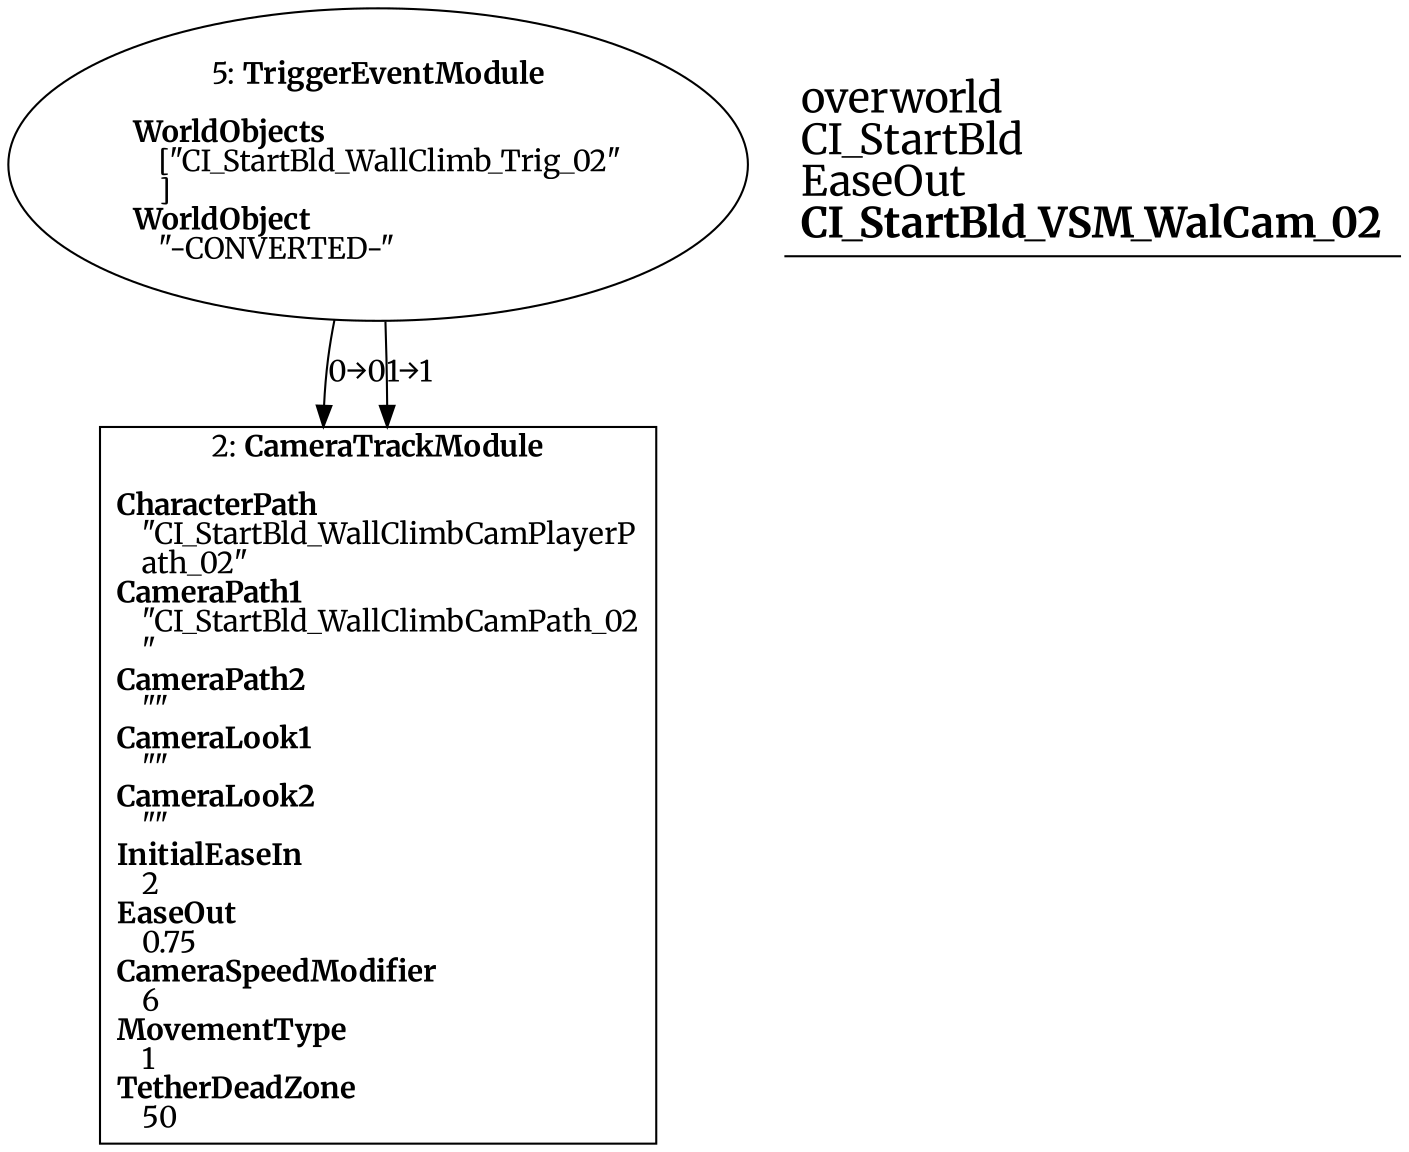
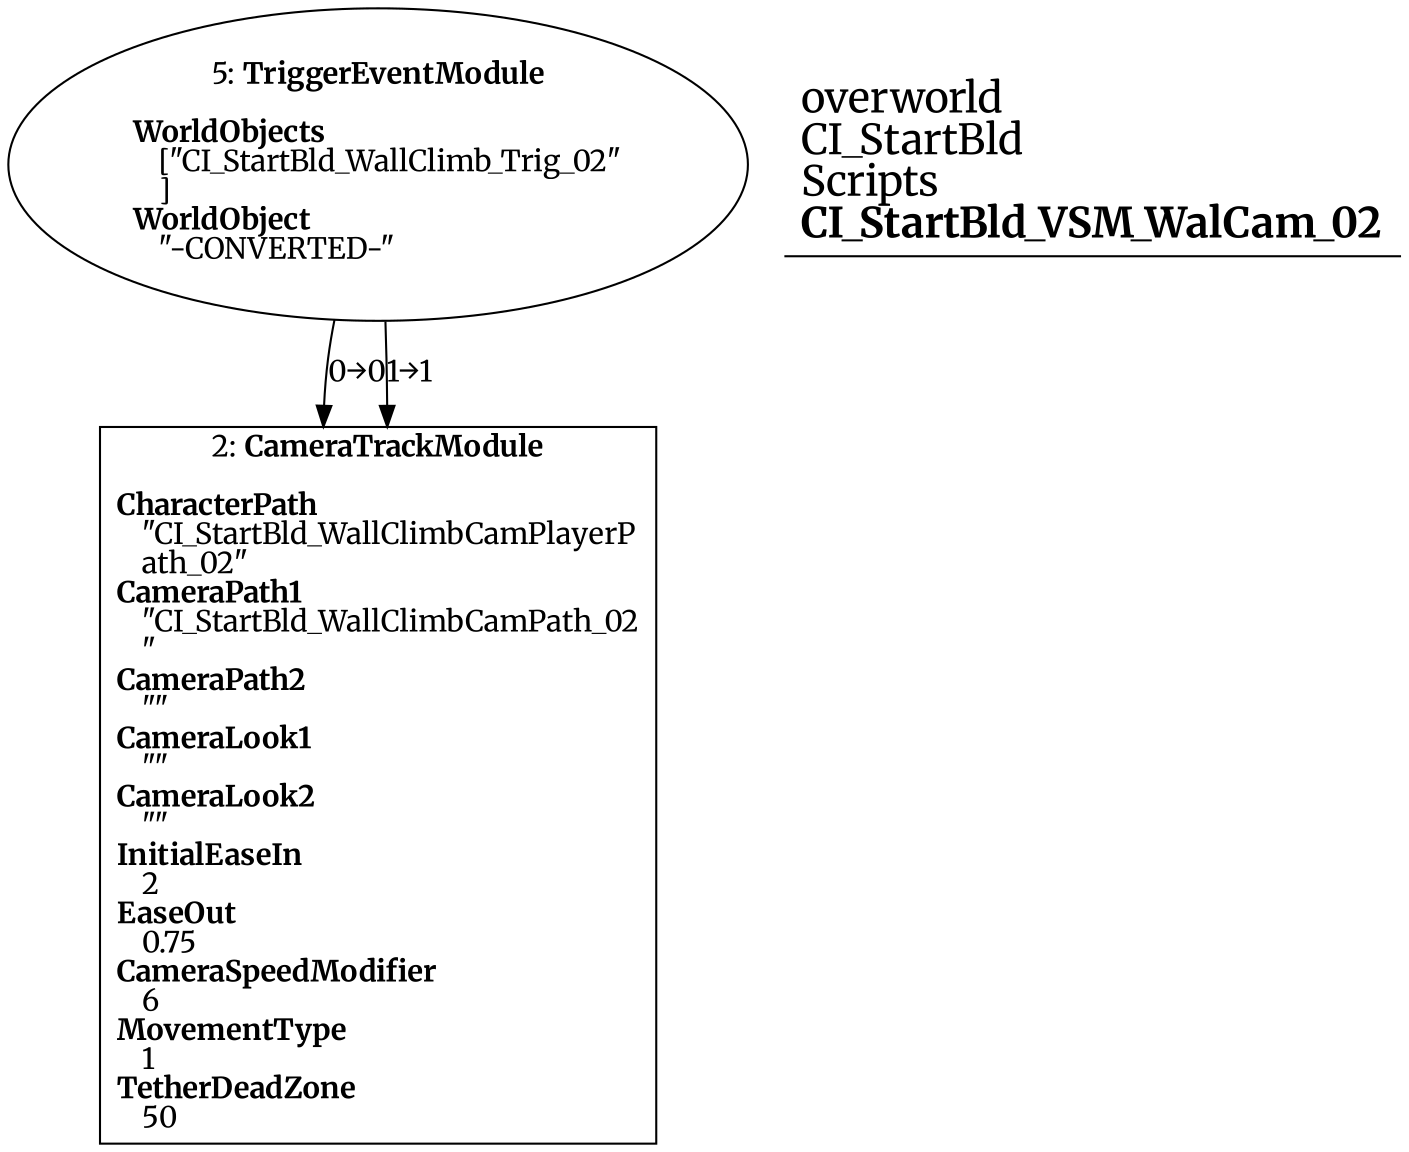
  digraph {
    fontname=Merriweather
    splines=spline
    node [fontname=Merriweather]
    edge [fontname=Merriweather]
    n1 [label=<2: <b>CameraTrackModule</b><br/><br/><b>CharacterPath</b><br align="left"/>    &quot;CI_StartBld_WallClimbCamPlayerP<br align="left"/>    ath_02&quot;<br align="left"/><b>CameraPath1</b><br align="left"/>    &quot;CI_StartBld_WallClimbCamPath_02<br align="left"/>    &quot;<br align="left"/><b>CameraPath2</b><br align="left"/>    &quot;&quot;<br align="left"/><b>CameraLook1</b><br align="left"/>    &quot;&quot;<br align="left"/><b>CameraLook2</b><br align="left"/>    &quot;&quot;<br align="left"/><b>InitialEaseIn</b><br align="left"/>    2<br align="left"/><b>EaseOut</b><br align="left"/>    0.75<br align="left"/><b>CameraSpeedModifier</b><br align="left"/>    6<br align="left"/><b>MovementType</b><br align="left"/>    1<br align="left"/><b>TetherDeadZone</b><br align="left"/>    50<br align="left"/>> shape=box]
    n2 [label=<5: <b>TriggerEventModule</b><br/><br/><b>WorldObjects</b><br align="left"/>    [&quot;CI_StartBld_WallClimb_Trig_02&quot;<br align="left"/>    ]<br align="left"/><b>WorldObject</b><br align="left"/>    &quot;-CONVERTED-&quot;<br align="left"/>> shape=oval]
-   n3 [label=<<font point-size="20">overworld<br align="left"/>CI_StartBld<br align="left"/>EaseOut<br align="left"/><b>CI_StartBld_VSM_WalCam_02</b><br align="left"/></font>> shape=underline]
+   n3 [label=<<font point-size="20">overworld<br align="left"/>CI_StartBld<br align="left"/>Scripts<br align="left"/><b>CI_StartBld_VSM_WalCam_02</b><br align="left"/></font>> shape=underline]
    n2 -> n1 [label="0→0"]
    n2 -> n1 [label="1→1"]
  }
